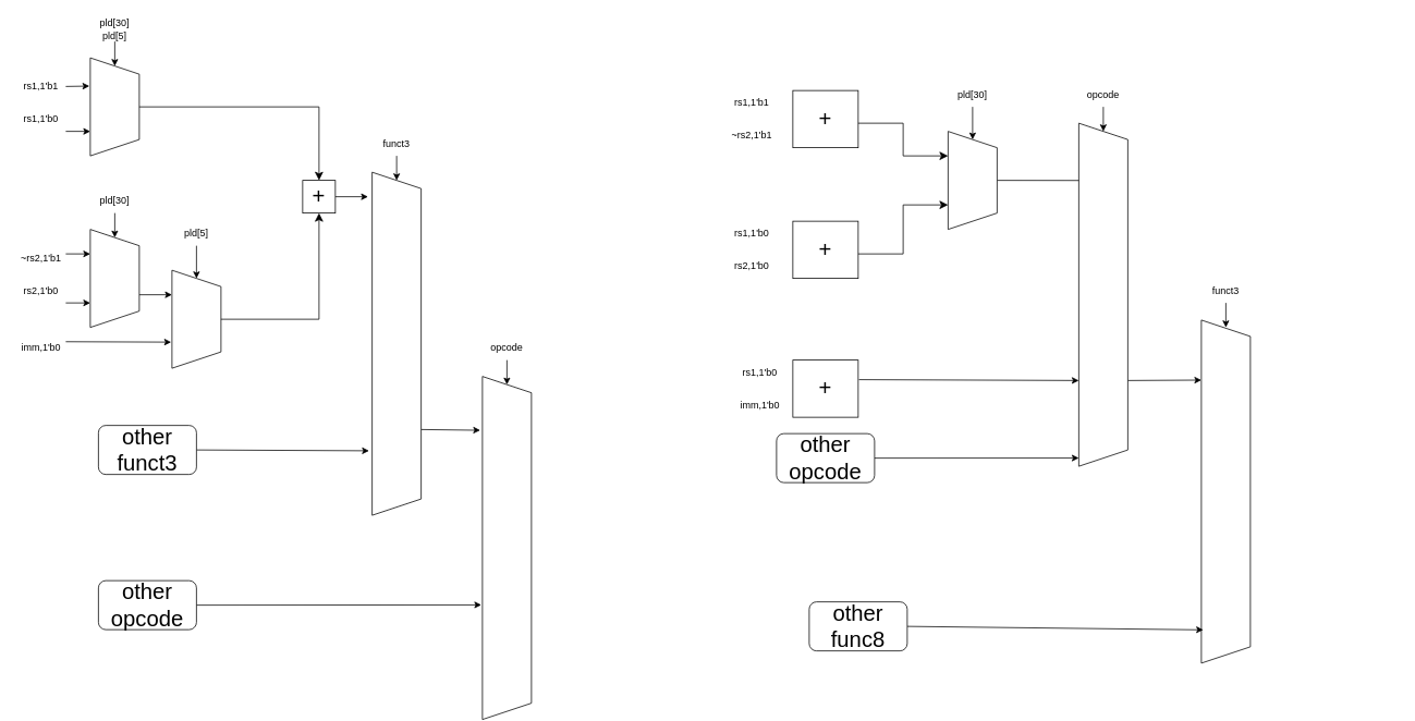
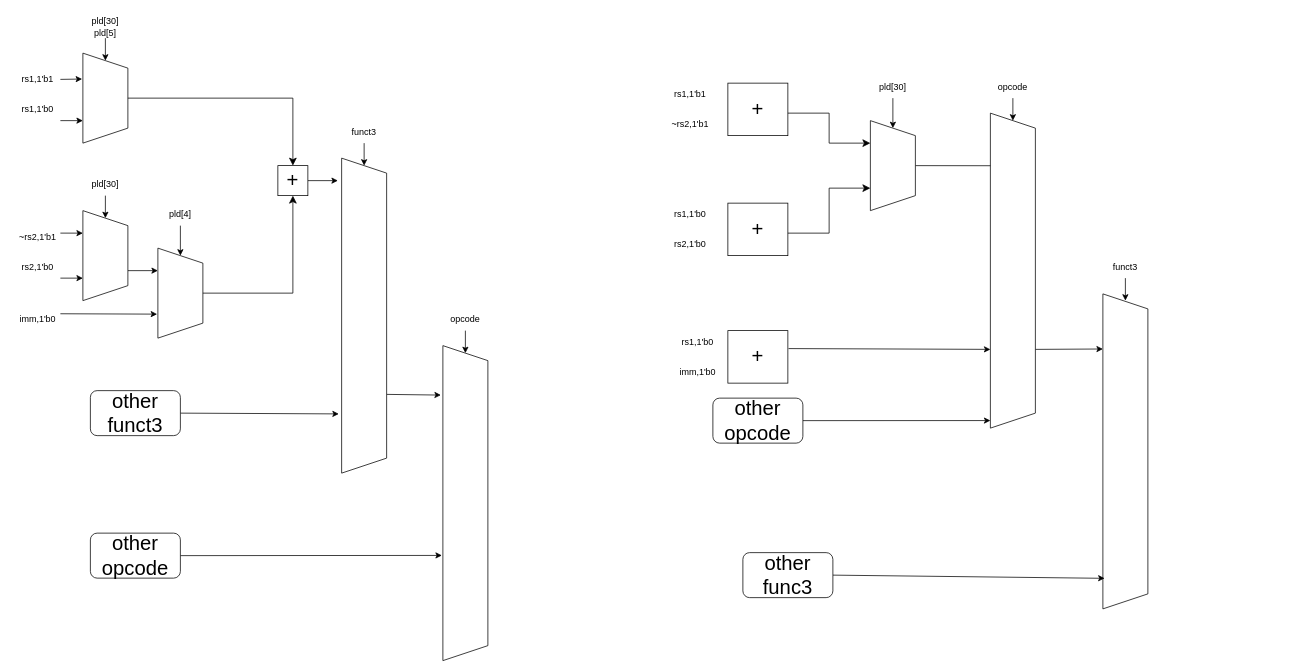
  <mxCell id="0" />
  <mxCell id="1" parent="0" />
  <mxCell id="2" style="edgeStyle=none;html=1;exitX=1;exitY=0.5;exitDx=0;exitDy=0;entryX=0.288;entryY=1.017;entryDx=0;entryDy=0;entryPerimeter=0;" parent="1" source="3" target="6" edge="1"><mxGeometry relative="1" as="geometry" /></mxCell>
  <mxCell id="3" value="rs1,1'b1" style="text;strokeColor=none;align=center;fillColor=none;html=1;verticalAlign=middle;whiteSpace=wrap;rounded=0;" parent="1" vertex="1"><mxGeometry x="20" y="90" width="60" height="30" as="geometry" /></mxCell>
  <mxCell id="4" style="edgeStyle=none;html=1;exitX=1;exitY=1;exitDx=0;exitDy=0;entryX=0.75;entryY=1;entryDx=0;entryDy=0;" parent="1" source="5" target="6" edge="1"><mxGeometry relative="1" as="geometry" /></mxCell>
  <mxCell id="5" value="rs1,1'b0" style="text;strokeColor=none;align=center;fillColor=none;html=1;verticalAlign=middle;whiteSpace=wrap;rounded=0;" parent="1" vertex="1"><mxGeometry x="20" y="130" width="60" height="30" as="geometry" /></mxCell>
  <mxCell id="6" value="" style="shape=trapezoid;perimeter=trapezoidPerimeter;whiteSpace=wrap;html=1;fixedSize=1;rotation=90;" parent="1" vertex="1"><mxGeometry x="80" y="100" width="120" height="60" as="geometry" /></mxCell>
  <mxCell id="7" style="edgeStyle=none;html=1;exitX=0.5;exitY=1;exitDx=0;exitDy=0;entryX=0;entryY=0.5;entryDx=0;entryDy=0;" parent="1" source="8" target="6" edge="1"><mxGeometry relative="1" as="geometry" /></mxCell>
  <mxCell id="8" value="pld[30] pld[5]" style="text;strokeColor=none;align=center;fillColor=none;html=1;verticalAlign=middle;whiteSpace=wrap;rounded=0;" parent="1" vertex="1"><mxGeometry x="110" y="20" width="60" height="30" as="geometry" /></mxCell>
  <mxCell id="9" style="edgeStyle=none;html=1;exitX=1;exitY=0.333;exitDx=0;exitDy=0;entryX=0.25;entryY=1;entryDx=0;entryDy=0;exitPerimeter=0;" parent="1" source="10" target="14" edge="1"><mxGeometry relative="1" as="geometry" /></mxCell>
  <mxCell id="10" value="~rs2,1'b1" style="text;strokeColor=none;align=center;fillColor=none;html=1;verticalAlign=middle;whiteSpace=wrap;rounded=0;" parent="1" vertex="1"><mxGeometry x="20" y="300" width="60" height="30" as="geometry" /></mxCell>
  <mxCell id="11" style="edgeStyle=none;html=1;exitX=1;exitY=1;exitDx=0;exitDy=0;entryX=0.75;entryY=1;entryDx=0;entryDy=0;" parent="1" source="12" target="14" edge="1"><mxGeometry relative="1" as="geometry" /></mxCell>
  <mxCell id="12" value="rs2,1'b0" style="text;strokeColor=none;align=center;fillColor=none;html=1;verticalAlign=middle;whiteSpace=wrap;rounded=0;" parent="1" vertex="1"><mxGeometry x="20" y="340" width="60" height="30" as="geometry" /></mxCell>
  <mxCell id="13" style="edgeStyle=none;html=1;exitX=0.667;exitY=0;exitDx=0;exitDy=0;entryX=0.25;entryY=1;entryDx=0;entryDy=0;exitPerimeter=0;" parent="1" source="14" target="17" edge="1"><mxGeometry relative="1" as="geometry" /></mxCell>
  <mxCell id="14" value="" style="shape=trapezoid;perimeter=trapezoidPerimeter;whiteSpace=wrap;html=1;fixedSize=1;rotation=90;" parent="1" vertex="1"><mxGeometry x="80" y="310" width="120" height="60" as="geometry" /></mxCell>
  <mxCell id="15" style="edgeStyle=none;html=1;exitX=0.5;exitY=1;exitDx=0;exitDy=0;entryX=0;entryY=0.5;entryDx=0;entryDy=0;" parent="1" source="16" target="14" edge="1"><mxGeometry relative="1" as="geometry" /></mxCell>
  <mxCell id="16" value="pld[30]" style="text;strokeColor=none;align=center;fillColor=none;html=1;verticalAlign=middle;whiteSpace=wrap;rounded=0;" parent="1" vertex="1"><mxGeometry x="110" y="230" width="60" height="30" as="geometry" /></mxCell>
  <mxCell id="17" value="" style="shape=trapezoid;perimeter=trapezoidPerimeter;whiteSpace=wrap;html=1;fixedSize=1;rotation=90;" parent="1" vertex="1"><mxGeometry x="180" y="360" width="120" height="60" as="geometry" /></mxCell>
  <mxCell id="18" style="edgeStyle=none;html=1;exitX=1;exitY=0.25;exitDx=0;exitDy=0;" parent="1" source="19" edge="1"><mxGeometry relative="1" as="geometry"><mxPoint x="209" y="418" as="targetPoint" /></mxGeometry></mxCell>
  <mxCell id="19" value="imm,1'b0" style="text;strokeColor=none;align=center;fillColor=none;html=1;verticalAlign=middle;whiteSpace=wrap;rounded=0;" parent="1" vertex="1"><mxGeometry x="20" y="410" width="60" height="30" as="geometry" /></mxCell>
  <mxCell id="20" style="edgeStyle=none;html=1;exitX=1;exitY=0.5;exitDx=0;exitDy=0;fontSize=27;" parent="1" source="21" edge="1"><mxGeometry relative="1" as="geometry"><mxPoint x="450" y="240" as="targetPoint" /></mxGeometry></mxCell>
  <mxCell id="21" value="+" style="rounded=0;whiteSpace=wrap;html=1;fontSize=27;" parent="1" vertex="1"><mxGeometry x="370" y="220" width="40" height="40" as="geometry" /></mxCell>
  <mxCell id="22" value="" style="edgeStyle=segmentEdgeStyle;endArrow=classic;html=1;curved=0;rounded=0;endSize=8;startSize=8;fontSize=27;entryX=0.5;entryY=1;entryDx=0;entryDy=0;" parent="1" target="21" edge="1"><mxGeometry width="50" height="50" relative="1" as="geometry"><mxPoint x="270" y="390" as="sourcePoint" /><mxPoint x="320" y="340" as="targetPoint" /><Array as="points"><mxPoint x="390" y="390" /></Array></mxGeometry></mxCell>
  <mxCell id="23" value="" style="edgeStyle=segmentEdgeStyle;endArrow=classic;html=1;curved=0;rounded=0;endSize=8;startSize=8;fontSize=27;entryX=0.5;entryY=0;entryDx=0;entryDy=0;" parent="1" target="21" edge="1"><mxGeometry width="50" height="50" relative="1" as="geometry"><mxPoint x="170" y="130" as="sourcePoint" /><mxPoint x="220" y="80" as="targetPoint" /><Array as="points"><mxPoint x="390" y="130" /></Array></mxGeometry></mxCell>
  <mxCell id="24" style="edgeStyle=none;html=1;exitX=0.75;exitY=0;exitDx=0;exitDy=0;entryX=0.157;entryY=1.045;entryDx=0;entryDy=0;entryPerimeter=0;fontSize=27;" parent="1" source="25" target="48" edge="1"><mxGeometry relative="1" as="geometry" /></mxCell>
  <mxCell id="25" value="" style="shape=trapezoid;perimeter=trapezoidPerimeter;whiteSpace=wrap;html=1;fixedSize=1;rotation=90;" parent="1" vertex="1"><mxGeometry x="275" y="390" width="420" height="60" as="geometry" /></mxCell>
  <mxCell id="26" style="edgeStyle=none;html=1;exitX=0.5;exitY=1;exitDx=0;exitDy=0;entryX=0;entryY=0.5;entryDx=0;entryDy=0;fontSize=27;" parent="1" source="27" target="17" edge="1"><mxGeometry relative="1" as="geometry" /></mxCell>
- <mxCell id="27" value="pld[5]" style="text;strokeColor=none;align=center;fillColor=none;html=1;verticalAlign=middle;whiteSpace=wrap;rounded=0;" parent="1" vertex="1"><mxGeometry x="210" y="270" width="60" height="30" as="geometry" /></mxCell>
+ <mxCell id="27" value="pld[4]" style="text;strokeColor=none;align=center;fillColor=none;html=1;verticalAlign=middle;whiteSpace=wrap;rounded=0;" parent="1" vertex="1"><mxGeometry x="210" y="270" width="60" height="30" as="geometry" /></mxCell>
  <mxCell id="28" value="+" style="rounded=0;whiteSpace=wrap;html=1;fontSize=27;" parent="1" vertex="1"><mxGeometry x="970" y="110" width="80" height="70" as="geometry" /></mxCell>
  <mxCell id="29" value="+" style="rounded=0;whiteSpace=wrap;html=1;fontSize=27;" parent="1" vertex="1"><mxGeometry x="970" y="270" width="80" height="70" as="geometry" /></mxCell>
  <mxCell id="30" value="rs1,1'b1" style="text;strokeColor=none;align=center;fillColor=none;html=1;verticalAlign=middle;whiteSpace=wrap;rounded=0;" parent="1" vertex="1"><mxGeometry x="890" y="110" width="60" height="30" as="geometry" /></mxCell>
  <mxCell id="31" value="~rs2,1'b1" style="text;strokeColor=none;align=center;fillColor=none;html=1;verticalAlign=middle;whiteSpace=wrap;rounded=0;" parent="1" vertex="1"><mxGeometry x="890" y="150" width="60" height="30" as="geometry" /></mxCell>
  <mxCell id="32" value="rs1,1'b0" style="text;strokeColor=none;align=center;fillColor=none;html=1;verticalAlign=middle;whiteSpace=wrap;rounded=0;" parent="1" vertex="1"><mxGeometry x="890" y="270" width="60" height="30" as="geometry" /></mxCell>
  <mxCell id="33" value="rs2,1'b0" style="text;strokeColor=none;align=center;fillColor=none;html=1;verticalAlign=middle;whiteSpace=wrap;rounded=0;" parent="1" vertex="1"><mxGeometry x="890" y="310" width="60" height="30" as="geometry" /></mxCell>
  <mxCell id="34" style="edgeStyle=none;html=1;exitX=1.011;exitY=0.342;exitDx=0;exitDy=0;entryX=0.75;entryY=1;entryDx=0;entryDy=0;fontSize=27;exitPerimeter=0;" parent="1" source="35" target="54" edge="1"><mxGeometry relative="1" as="geometry" /></mxCell>
  <mxCell id="35" value="+" style="rounded=0;whiteSpace=wrap;html=1;fontSize=27;" parent="1" vertex="1"><mxGeometry x="970" y="440" width="80" height="70" as="geometry" /></mxCell>
  <mxCell id="36" value="rs1,1'b0" style="text;strokeColor=none;align=center;fillColor=none;html=1;verticalAlign=middle;whiteSpace=wrap;rounded=0;" parent="1" vertex="1"><mxGeometry x="900" y="440" width="60" height="30" as="geometry" /></mxCell>
  <mxCell id="37" value="imm,1'b0" style="text;strokeColor=none;align=center;fillColor=none;html=1;verticalAlign=middle;whiteSpace=wrap;rounded=0;" parent="1" vertex="1"><mxGeometry x="900" y="480" width="60" height="30" as="geometry" /></mxCell>
  <mxCell id="38" style="edgeStyle=none;html=1;exitX=0.5;exitY=0;exitDx=0;exitDy=0;entryX=0.167;entryY=0.833;entryDx=0;entryDy=0;entryPerimeter=0;fontSize=27;" parent="1" source="39" target="54" edge="1"><mxGeometry relative="1" as="geometry" /></mxCell>
  <mxCell id="39" value="" style="shape=trapezoid;perimeter=trapezoidPerimeter;whiteSpace=wrap;html=1;fixedSize=1;rotation=90;" parent="1" vertex="1"><mxGeometry x="1130" y="190" width="120" height="60" as="geometry" /></mxCell>
  <mxCell id="40" style="edgeStyle=none;html=1;exitX=0.5;exitY=1;exitDx=0;exitDy=0;entryX=0;entryY=0.5;entryDx=0;entryDy=0;fontSize=27;" parent="1" source="41" target="39" edge="1"><mxGeometry relative="1" as="geometry" /></mxCell>
  <mxCell id="41" value="pld[30]" style="text;strokeColor=none;align=center;fillColor=none;html=1;verticalAlign=middle;whiteSpace=wrap;rounded=0;" parent="1" vertex="1"><mxGeometry x="1160" y="100" width="60" height="30" as="geometry" /></mxCell>
  <mxCell id="42" value="" style="edgeStyle=elbowEdgeStyle;elbow=horizontal;endArrow=classic;html=1;curved=0;rounded=0;endSize=8;startSize=8;fontSize=27;entryX=0.25;entryY=1;entryDx=0;entryDy=0;" parent="1" target="39" edge="1"><mxGeometry width="50" height="50" relative="1" as="geometry"><mxPoint x="1050" y="150" as="sourcePoint" /><mxPoint x="1100" y="100" as="targetPoint" /></mxGeometry></mxCell>
  <mxCell id="43" value="" style="edgeStyle=elbowEdgeStyle;elbow=horizontal;endArrow=classic;html=1;curved=0;rounded=0;endSize=8;startSize=8;fontSize=27;entryX=0.75;entryY=1;entryDx=0;entryDy=0;" parent="1" target="39" edge="1"><mxGeometry width="50" height="50" relative="1" as="geometry"><mxPoint x="1050" y="310" as="sourcePoint" /><mxPoint x="1160" y="350" as="targetPoint" /></mxGeometry></mxCell>
  <mxCell id="44" style="edgeStyle=none;html=1;exitX=0.5;exitY=1;exitDx=0;exitDy=0;entryX=0;entryY=0.5;entryDx=0;entryDy=0;fontSize=27;" parent="1" source="45" target="25" edge="1"><mxGeometry relative="1" as="geometry" /></mxCell>
  <mxCell id="45" value="funct3" style="text;strokeColor=none;align=center;fillColor=none;html=1;verticalAlign=middle;whiteSpace=wrap;rounded=0;" parent="1" vertex="1"><mxGeometry x="455" y="160" width="60" height="30" as="geometry" /></mxCell>
  <mxCell id="46" style="edgeStyle=none;html=1;exitX=1;exitY=0.5;exitDx=0;exitDy=0;entryX=0.812;entryY=1.063;entryDx=0;entryDy=0;entryPerimeter=0;fontSize=27;" parent="1" source="47" target="25" edge="1"><mxGeometry relative="1" as="geometry" /></mxCell>
  <mxCell id="47" value="other funct3" style="rounded=1;whiteSpace=wrap;html=1;fontSize=27;" parent="1" vertex="1"><mxGeometry x="120" y="520" width="120" height="60" as="geometry" /></mxCell>
  <mxCell id="48" value="" style="shape=trapezoid;perimeter=trapezoidPerimeter;whiteSpace=wrap;html=1;fixedSize=1;rotation=90;" parent="1" vertex="1"><mxGeometry x="410" y="640" width="420" height="60" as="geometry" /></mxCell>
  <mxCell id="49" style="edgeStyle=none;html=1;exitX=1;exitY=0.5;exitDx=0;exitDy=0;entryX=0.666;entryY=1.022;entryDx=0;entryDy=0;entryPerimeter=0;fontSize=27;" parent="1" source="50" target="48" edge="1"><mxGeometry relative="1" as="geometry" /></mxCell>
  <mxCell id="50" value="other&lt;br&gt;opcode" style="rounded=1;whiteSpace=wrap;html=1;fontSize=27;" parent="1" vertex="1"><mxGeometry x="120" y="710" width="120" height="60" as="geometry" /></mxCell>
  <mxCell id="51" style="edgeStyle=none;html=1;exitX=0.5;exitY=1;exitDx=0;exitDy=0;entryX=0;entryY=0.5;entryDx=0;entryDy=0;fontSize=27;" parent="1" source="52" edge="1"><mxGeometry relative="1" as="geometry"><mxPoint x="620" y="470" as="targetPoint" /></mxGeometry></mxCell>
  <mxCell id="52" value="opcode" style="text;strokeColor=none;align=center;fillColor=none;html=1;verticalAlign=middle;whiteSpace=wrap;rounded=0;" parent="1" vertex="1"><mxGeometry x="590" y="410" width="60" height="30" as="geometry" /></mxCell>
  <mxCell id="53" style="edgeStyle=none;html=1;exitX=0.75;exitY=0;exitDx=0;exitDy=0;entryX=0.175;entryY=1;entryDx=0;entryDy=0;entryPerimeter=0;fontSize=27;" parent="1" source="54" target="57" edge="1"><mxGeometry relative="1" as="geometry" /></mxCell>
  <mxCell id="54" value="" style="shape=trapezoid;perimeter=trapezoidPerimeter;whiteSpace=wrap;html=1;fixedSize=1;rotation=90;" parent="1" vertex="1"><mxGeometry x="1140" y="330" width="420" height="60" as="geometry" /></mxCell>
  <mxCell id="55" style="edgeStyle=none;html=1;exitX=0.5;exitY=1;exitDx=0;exitDy=0;entryX=0;entryY=0.5;entryDx=0;entryDy=0;fontSize=27;" parent="1" source="56" target="54" edge="1"><mxGeometry relative="1" as="geometry" /></mxCell>
  <mxCell id="56" value="opcode" style="text;strokeColor=none;align=center;fillColor=none;html=1;verticalAlign=middle;whiteSpace=wrap;rounded=0;" parent="1" vertex="1"><mxGeometry x="1320" y="100" width="60" height="30" as="geometry" /></mxCell>
  <mxCell id="57" value="" style="shape=trapezoid;perimeter=trapezoidPerimeter;whiteSpace=wrap;html=1;fixedSize=1;rotation=90;" parent="1" vertex="1"><mxGeometry x="1290" y="571" width="420" height="60" as="geometry" /></mxCell>
  <mxCell id="58" style="edgeStyle=none;html=1;exitX=0.5;exitY=1;exitDx=0;exitDy=0;entryX=0;entryY=0.5;entryDx=0;entryDy=0;fontSize=27;" parent="1" source="59" edge="1"><mxGeometry relative="1" as="geometry"><mxPoint x="1500" y="400" as="targetPoint" /></mxGeometry></mxCell>
  <mxCell id="59" value="funct3" style="text;strokeColor=none;align=center;fillColor=none;html=1;verticalAlign=middle;whiteSpace=wrap;rounded=0;" parent="1" vertex="1"><mxGeometry x="1470" y="340" width="60" height="30" as="geometry" /></mxCell>
  <mxCell id="60" style="edgeStyle=none;html=1;exitX=1;exitY=0.5;exitDx=0;exitDy=0;entryX=0.903;entryY=0.962;entryDx=0;entryDy=0;entryPerimeter=0;fontSize=27;" parent="1" source="61" target="57" edge="1"><mxGeometry relative="1" as="geometry" /></mxCell>
- <mxCell id="61" value="other&lt;br&gt;func8" style="rounded=1;whiteSpace=wrap;html=1;fontSize=27;" parent="1" vertex="1"><mxGeometry x="990" y="736" width="120" height="60" as="geometry" /></mxCell>
+ <mxCell id="61" value="other&lt;br&gt;func3" style="rounded=1;whiteSpace=wrap;html=1;fontSize=27;" parent="1" vertex="1"><mxGeometry x="990" y="736" width="120" height="60" as="geometry" /></mxCell>
  <mxCell id="62" style="edgeStyle=none;html=1;exitX=1;exitY=0.5;exitDx=0;exitDy=0;entryX=0.976;entryY=1;entryDx=0;entryDy=0;entryPerimeter=0;fontSize=27;" parent="1" source="63" target="54" edge="1"><mxGeometry relative="1" as="geometry"><mxPoint x="1300" y="559.72" as="targetPoint" /></mxGeometry></mxCell>
  <mxCell id="63" value="other&lt;br&gt;opcode" style="rounded=1;whiteSpace=wrap;html=1;fontSize=27;" parent="1" vertex="1"><mxGeometry x="950" y="530" width="120" height="60" as="geometry" /></mxCell>
